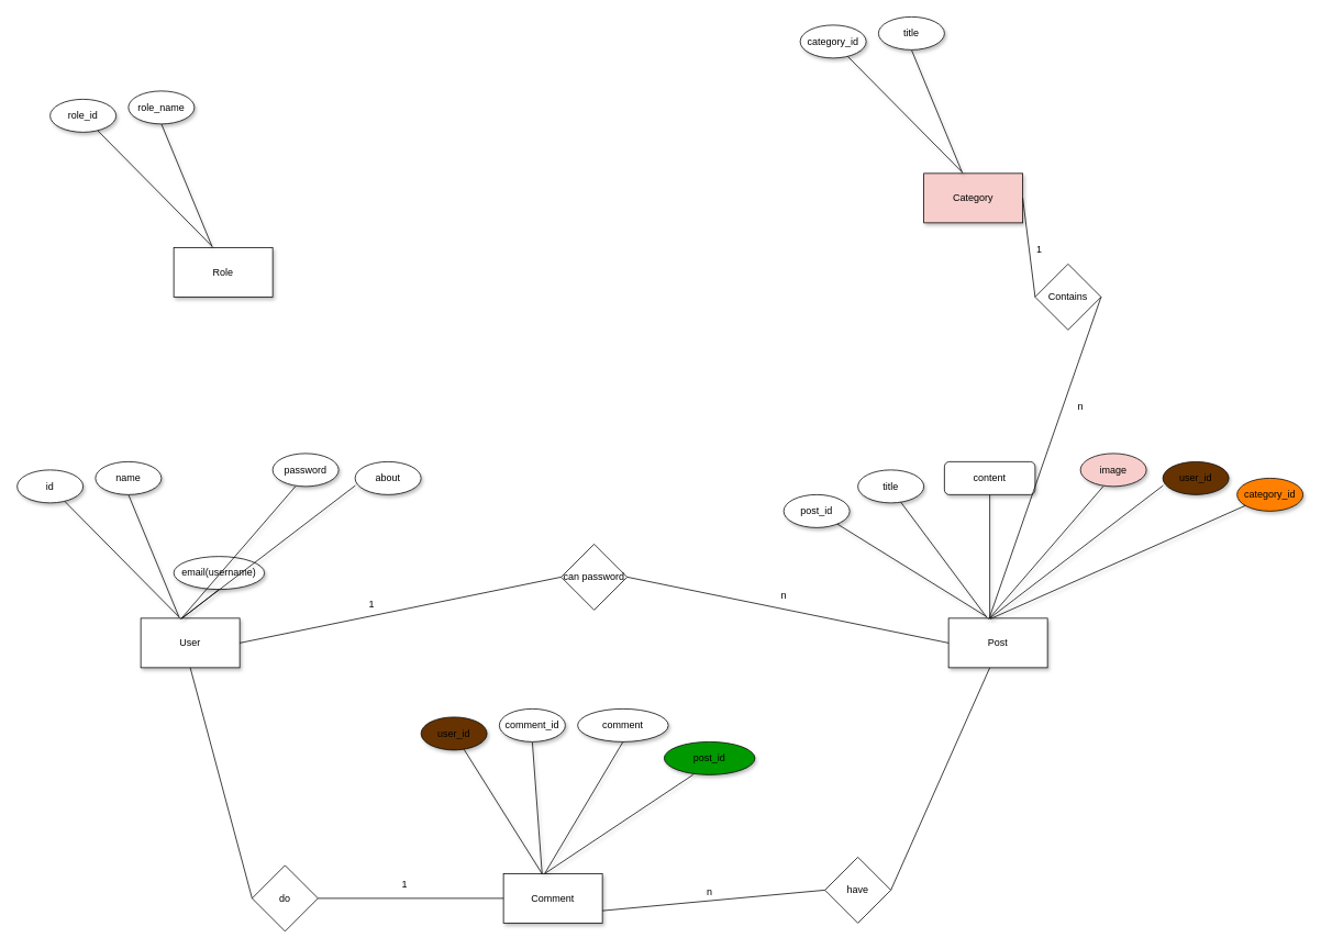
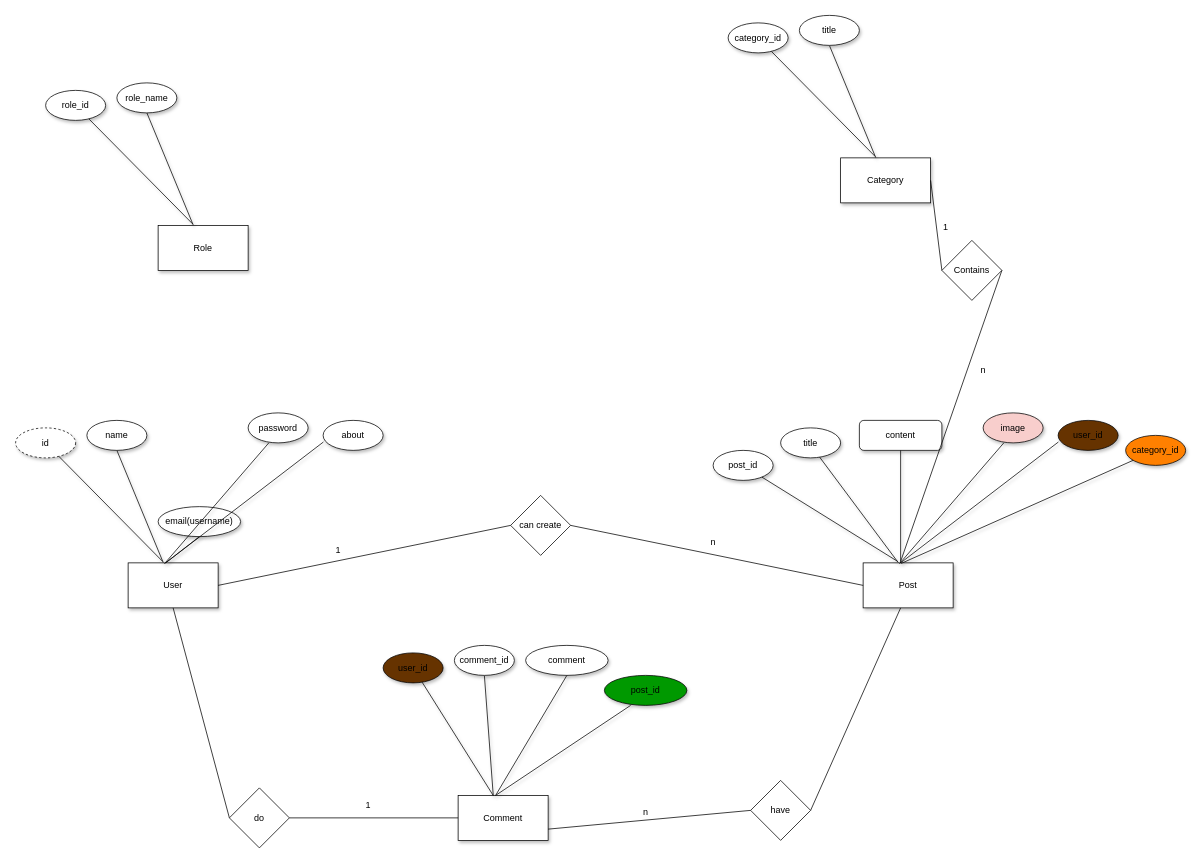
  <mxCell id="0" />
  <mxCell id="1" parent="0" />
  <mxCell id="2" value="User" style="rounded=0;whiteSpace=wrap;html=1;shadow=1;" vertex="1" parent="1"><mxGeometry x="170" y="750" width="120" height="60" as="geometry" /></mxCell>
  <mxCell id="3" value="" style="endArrow=none;html=1;rounded=0;exitX=0.39;exitY=-0.007;exitDx=0;exitDy=0;exitPerimeter=0;shadow=1;" edge="1" parent="1" source="2"><mxGeometry width="50" height="50" relative="1" as="geometry"><mxPoint x="185" y="730" as="sourcePoint" /><mxPoint x="155" y="600" as="targetPoint" /></mxGeometry></mxCell>
  <mxCell id="4" value="" style="endArrow=none;html=1;rounded=0;exitX=0.383;exitY=-0.033;exitDx=0;exitDy=0;exitPerimeter=0;shadow=1;" edge="1" parent="1" source="2" target="5"><mxGeometry width="50" height="50" relative="1" as="geometry"><mxPoint x="130" y="730" as="sourcePoint" /><mxPoint x="70" y="610" as="targetPoint" /><Array as="points" /></mxGeometry></mxCell>
- <mxCell id="5" value="id" style="ellipse;whiteSpace=wrap;html=1;shadow=1;" vertex="1" parent="1"><mxGeometry x="20" y="570" width="80" height="40" as="geometry" /></mxCell>
+ <mxCell id="5" value="id" style="ellipse;whiteSpace=wrap;html=1;shadow=1;dashed=1;" vertex="1" parent="1"><mxGeometry x="20" y="570" width="80" height="40" as="geometry" /></mxCell>
  <mxCell id="6" value="name" style="ellipse;whiteSpace=wrap;html=1;shadow=1;" vertex="1" parent="1"><mxGeometry x="115" y="560" width="80" height="40" as="geometry" /></mxCell>
  <mxCell id="7" value="password" style="ellipse;whiteSpace=wrap;html=1;shadow=1;" vertex="1" parent="1"><mxGeometry x="330" y="550" width="80" height="40" as="geometry" /></mxCell>
  <mxCell id="8" value="email(username)" style="ellipse;whiteSpace=wrap;html=1;shadow=1;" vertex="1" parent="1"><mxGeometry x="210" y="675" width="110" height="40" as="geometry" /></mxCell>
  <mxCell id="9" value="about&lt;br&gt;" style="ellipse;whiteSpace=wrap;html=1;shadow=1;" vertex="1" parent="1"><mxGeometry x="430" y="560" width="80" height="40" as="geometry" /></mxCell>
  <mxCell id="10" value="" style="endArrow=none;html=1;rounded=0;entryX=0.5;entryY=1;entryDx=0;entryDy=0;shadow=1;" edge="1" parent="1" target="8"><mxGeometry width="50" height="50" relative="1" as="geometry"><mxPoint x="220" y="750" as="sourcePoint" /><mxPoint x="240" y="600" as="targetPoint" /></mxGeometry></mxCell>
  <mxCell id="11" value="" style="endArrow=none;html=1;rounded=0;exitX=0.403;exitY=0.02;exitDx=0;exitDy=0;exitPerimeter=0;entryX=0.345;entryY=1.07;entryDx=0;entryDy=0;entryPerimeter=0;shadow=1;" edge="1" parent="1" source="2"><mxGeometry width="50" height="50" relative="1" as="geometry"><mxPoint x="235.84" y="730.02" as="sourcePoint" /><mxPoint x="357.6" y="590" as="targetPoint" /></mxGeometry></mxCell>
  <mxCell id="12" value="" style="endArrow=none;html=1;rounded=0;entryX=0.005;entryY=0.72;entryDx=0;entryDy=0;entryPerimeter=0;shadow=1;" edge="1" parent="1" target="9"><mxGeometry width="50" height="50" relative="1" as="geometry"><mxPoint x="220" y="750" as="sourcePoint" /><mxPoint x="400" y="650" as="targetPoint" /></mxGeometry></mxCell>
- <mxCell id="13" value="can password" style="rhombus;whiteSpace=wrap;html=1;" vertex="1" parent="1"><mxGeometry x="680" y="660" width="80" height="80" as="geometry" /></mxCell>
+ <mxCell id="13" value="can create" style="rhombus;whiteSpace=wrap;html=1;" vertex="1" parent="1"><mxGeometry x="680" y="660" width="80" height="80" as="geometry" /></mxCell>
  <mxCell id="14" value="Comment" style="rounded=0;whiteSpace=wrap;html=1;shadow=1;" vertex="1" parent="1"><mxGeometry x="610" y="1060" width="120" height="60" as="geometry" /></mxCell>
  <mxCell id="15" value="" style="endArrow=none;html=1;rounded=0;exitX=0.39;exitY=-0.007;exitDx=0;exitDy=0;exitPerimeter=0;shadow=1;entryX=0.5;entryY=1;entryDx=0;entryDy=0;" edge="1" parent="1" source="14" target="18"><mxGeometry width="50" height="50" relative="1" as="geometry"><mxPoint x="625" y="1040" as="sourcePoint" /><mxPoint x="595" y="910" as="targetPoint" /></mxGeometry></mxCell>
  <mxCell id="16" value="" style="endArrow=none;html=1;rounded=0;shadow=1;exitX=0.392;exitY=0.008;exitDx=0;exitDy=0;exitPerimeter=0;" edge="1" parent="1" source="14" target="17"><mxGeometry width="50" height="50" relative="1" as="geometry"><mxPoint x="650" y="1050" as="sourcePoint" /><mxPoint x="510" y="920" as="targetPoint" /><Array as="points" /></mxGeometry></mxCell>
  <mxCell id="17" value="user_id" style="ellipse;whiteSpace=wrap;html=1;shadow=1;fillColor=#663300;" vertex="1" parent="1"><mxGeometry x="510" y="870" width="80" height="40" as="geometry" /></mxCell>
  <mxCell id="18" value="comment_id" style="ellipse;whiteSpace=wrap;html=1;shadow=1;" vertex="1" parent="1"><mxGeometry x="605" y="860" width="80" height="40" as="geometry" /></mxCell>
  <mxCell id="19" value="comment" style="ellipse;whiteSpace=wrap;html=1;shadow=1;" vertex="1" parent="1"><mxGeometry x="700" y="860" width="110" height="40" as="geometry" /></mxCell>
  <mxCell id="20" value="" style="endArrow=none;html=1;rounded=0;entryX=0.5;entryY=1;entryDx=0;entryDy=0;shadow=1;" edge="1" parent="1" target="19"><mxGeometry width="50" height="50" relative="1" as="geometry"><mxPoint x="660" y="1060" as="sourcePoint" /><mxPoint x="680" y="910" as="targetPoint" /></mxGeometry></mxCell>
  <mxCell id="21" value="Post" style="rounded=0;whiteSpace=wrap;html=1;shadow=1;" vertex="1" parent="1"><mxGeometry x="1150" y="750" width="120" height="60" as="geometry" /></mxCell>
  <mxCell id="22" value="" style="endArrow=none;html=1;rounded=0;exitX=0.39;exitY=-0.007;exitDx=0;exitDy=0;exitPerimeter=0;shadow=1;entryX=0.65;entryY=0.975;entryDx=0;entryDy=0;entryPerimeter=0;" edge="1" parent="1" source="21" target="25"><mxGeometry width="50" height="50" relative="1" as="geometry"><mxPoint x="1165" y="730" as="sourcePoint" /><mxPoint x="1135" y="600" as="targetPoint" /></mxGeometry></mxCell>
  <mxCell id="23" value="" style="endArrow=none;html=1;rounded=0;exitX=0.383;exitY=-0.033;exitDx=0;exitDy=0;exitPerimeter=0;shadow=1;" edge="1" parent="1" source="21" target="24"><mxGeometry width="50" height="50" relative="1" as="geometry"><mxPoint x="1110" y="730" as="sourcePoint" /><mxPoint x="1050" y="610" as="targetPoint" /><Array as="points" /></mxGeometry></mxCell>
  <mxCell id="24" value="post_id" style="ellipse;whiteSpace=wrap;html=1;shadow=1;" vertex="1" parent="1"><mxGeometry x="950" y="600" width="80" height="40" as="geometry" /></mxCell>
  <mxCell id="25" value="title" style="ellipse;whiteSpace=wrap;html=1;shadow=1;" vertex="1" parent="1"><mxGeometry x="1040" y="570" width="80" height="40" as="geometry" /></mxCell>
  <mxCell id="26" value="image" style="ellipse;whiteSpace=wrap;html=1;shadow=1;fillColor=#f8cecc;" vertex="1" parent="1"><mxGeometry x="1310" y="550" width="80" height="40" as="geometry" /></mxCell>
  <mxCell id="27" value="content" style="whiteSpace=wrap;html=1;shadow=1;rounded=1;" vertex="1" parent="1"><mxGeometry x="1145" y="560" width="110" height="40" as="geometry" /></mxCell>
  <mxCell id="28" value="user_id" style="ellipse;whiteSpace=wrap;html=1;shadow=1;fillColor=#663300;" vertex="1" parent="1"><mxGeometry x="1410" y="560" width="80" height="40" as="geometry" /></mxCell>
  <mxCell id="29" value="" style="endArrow=none;html=1;rounded=0;entryX=0.5;entryY=1;entryDx=0;entryDy=0;shadow=1;" edge="1" parent="1" target="27"><mxGeometry width="50" height="50" relative="1" as="geometry"><mxPoint x="1200" y="750" as="sourcePoint" /><mxPoint x="1220" y="600" as="targetPoint" /></mxGeometry></mxCell>
  <mxCell id="30" value="" style="endArrow=none;html=1;rounded=0;exitX=0.403;exitY=0.02;exitDx=0;exitDy=0;exitPerimeter=0;entryX=0.345;entryY=1.07;entryDx=0;entryDy=0;entryPerimeter=0;shadow=1;" edge="1" parent="1" source="21"><mxGeometry width="50" height="50" relative="1" as="geometry"><mxPoint x="1215.84" y="730.02" as="sourcePoint" /><mxPoint x="1337.6" y="590" as="targetPoint" /></mxGeometry></mxCell>
  <mxCell id="31" value="" style="endArrow=none;html=1;rounded=0;entryX=0.005;entryY=0.72;entryDx=0;entryDy=0;entryPerimeter=0;shadow=1;" edge="1" parent="1" target="28"><mxGeometry width="50" height="50" relative="1" as="geometry"><mxPoint x="1200" y="750" as="sourcePoint" /><mxPoint x="1380" y="650" as="targetPoint" /></mxGeometry></mxCell>
  <mxCell id="32" value="" style="endArrow=none;html=1;rounded=0;exitX=0.422;exitY=0.013;exitDx=0;exitDy=0;exitPerimeter=0;shadow=1;" edge="1" parent="1" source="21" target="33"><mxGeometry width="50" height="50" relative="1" as="geometry"><mxPoint x="1531" y="848" as="sourcePoint" /><mxPoint x="1385" y="710" as="targetPoint" /><Array as="points" /></mxGeometry></mxCell>
  <mxCell id="33" value="category_id" style="ellipse;whiteSpace=wrap;html=1;shadow=1;fillColor=#FF8000;" vertex="1" parent="1"><mxGeometry x="1500" y="580" width="80" height="40" as="geometry" /></mxCell>
  <mxCell id="34" value="" style="endArrow=none;html=1;rounded=0;entryX=0;entryY=0.5;entryDx=0;entryDy=0;exitX=0.5;exitY=1;exitDx=0;exitDy=0;" edge="1" parent="1" source="2" target="35"><mxGeometry width="50" height="50" relative="1" as="geometry"><mxPoint x="260" y="820" as="sourcePoint" /><mxPoint x="340" y="950" as="targetPoint" /></mxGeometry></mxCell>
  <mxCell id="35" value="do" style="rhombus;whiteSpace=wrap;html=1;" vertex="1" parent="1"><mxGeometry x="305" y="1050" width="80" height="80" as="geometry" /></mxCell>
  <mxCell id="36" value="" style="endArrow=none;html=1;rounded=0;exitX=1;exitY=0.5;exitDx=0;exitDy=0;entryX=0;entryY=0.5;entryDx=0;entryDy=0;entryPerimeter=0;" edge="1" parent="1" source="35" target="14"><mxGeometry width="50" height="50" relative="1" as="geometry"><mxPoint x="380" y="1100" as="sourcePoint" /><mxPoint x="645" y="1240" as="targetPoint" /></mxGeometry></mxCell>
  <mxCell id="37" value="" style="endArrow=none;html=1;rounded=0;exitX=1;exitY=0.5;exitDx=0;exitDy=0;entryX=0;entryY=0.5;entryDx=0;entryDy=0;" edge="1" parent="1" target="13"><mxGeometry width="50" height="50" relative="1" as="geometry"><mxPoint x="290" y="780" as="sourcePoint" /><mxPoint x="560" y="940" as="targetPoint" /></mxGeometry></mxCell>
  <mxCell id="38" value="" style="endArrow=none;html=1;rounded=0;exitX=1;exitY=0.5;exitDx=0;exitDy=0;entryX=0;entryY=0.5;entryDx=0;entryDy=0;" edge="1" parent="1" target="21"><mxGeometry width="50" height="50" relative="1" as="geometry"><mxPoint x="760" y="700" as="sourcePoint" /><mxPoint x="1030" y="860" as="targetPoint" /></mxGeometry></mxCell>
  <mxCell id="39" value="have" style="rhombus;whiteSpace=wrap;html=1;" vertex="1" parent="1"><mxGeometry x="1000" y="1040" width="80" height="80" as="geometry" /></mxCell>
  <mxCell id="40" value="" style="endArrow=none;html=1;rounded=0;exitX=1;exitY=0.75;exitDx=0;exitDy=0;entryX=0;entryY=0.5;entryDx=0;entryDy=0;" edge="1" parent="1" source="14" target="39"><mxGeometry width="50" height="50" relative="1" as="geometry"><mxPoint x="775" y="1260" as="sourcePoint" /><mxPoint x="1165" y="1180" as="targetPoint" /></mxGeometry></mxCell>
  <mxCell id="41" value="" style="endArrow=none;html=1;rounded=0;exitX=1;exitY=0.5;exitDx=0;exitDy=0;entryX=0;entryY=0.5;entryDx=0;entryDy=0;" edge="1" parent="1" source="39"><mxGeometry width="50" height="50" relative="1" as="geometry"><mxPoint x="810" y="890" as="sourcePoint" /><mxPoint x="1200" y="810" as="targetPoint" /></mxGeometry></mxCell>
  <mxCell id="42" value="Role" style="rounded=0;whiteSpace=wrap;html=1;shadow=1;" vertex="1" parent="1"><mxGeometry x="210" y="300" width="120" height="60" as="geometry" /></mxCell>
  <mxCell id="43" value="" style="endArrow=none;html=1;rounded=0;exitX=0.39;exitY=-0.007;exitDx=0;exitDy=0;exitPerimeter=0;shadow=1;" edge="1" parent="1" source="42"><mxGeometry width="50" height="50" relative="1" as="geometry"><mxPoint x="225" y="280" as="sourcePoint" /><mxPoint x="195" y="150" as="targetPoint" /></mxGeometry></mxCell>
  <mxCell id="44" value="" style="endArrow=none;html=1;rounded=0;exitX=0.383;exitY=-0.033;exitDx=0;exitDy=0;exitPerimeter=0;shadow=1;" edge="1" parent="1" source="42" target="45"><mxGeometry width="50" height="50" relative="1" as="geometry"><mxPoint x="170" y="280" as="sourcePoint" /><mxPoint x="110" y="160" as="targetPoint" /><Array as="points" /></mxGeometry></mxCell>
  <mxCell id="45" value="role_id" style="ellipse;whiteSpace=wrap;html=1;shadow=1;" vertex="1" parent="1"><mxGeometry x="60" y="120" width="80" height="40" as="geometry" /></mxCell>
  <mxCell id="46" value="role_name" style="ellipse;whiteSpace=wrap;html=1;shadow=1;" vertex="1" parent="1"><mxGeometry x="155" y="110" width="80" height="40" as="geometry" /></mxCell>
- <mxCell id="47" value="Category" style="rounded=0;whiteSpace=wrap;html=1;shadow=1;fillColor=#f8cecc;" vertex="1" parent="1"><mxGeometry x="1120" y="210" width="120" height="60" as="geometry" /></mxCell>
+ <mxCell id="47" value="Category" style="rounded=0;whiteSpace=wrap;html=1;shadow=1;" vertex="1" parent="1"><mxGeometry x="1120" y="210" width="120" height="60" as="geometry" /></mxCell>
  <mxCell id="48" value="" style="endArrow=none;html=1;rounded=0;exitX=0.39;exitY=-0.007;exitDx=0;exitDy=0;exitPerimeter=0;shadow=1;" edge="1" parent="1" source="47"><mxGeometry width="50" height="50" relative="1" as="geometry"><mxPoint x="1135" y="190" as="sourcePoint" /><mxPoint x="1105" y="60" as="targetPoint" /></mxGeometry></mxCell>
  <mxCell id="49" value="" style="endArrow=none;html=1;rounded=0;exitX=0.383;exitY=-0.033;exitDx=0;exitDy=0;exitPerimeter=0;shadow=1;" edge="1" parent="1" source="47" target="50"><mxGeometry width="50" height="50" relative="1" as="geometry"><mxPoint x="1080" y="190" as="sourcePoint" /><mxPoint x="1020" y="70" as="targetPoint" /><Array as="points" /></mxGeometry></mxCell>
  <mxCell id="50" value="category_id" style="ellipse;whiteSpace=wrap;html=1;shadow=1;" vertex="1" parent="1"><mxGeometry x="970" y="30" width="80" height="40" as="geometry" /></mxCell>
  <mxCell id="51" value="title" style="ellipse;whiteSpace=wrap;html=1;shadow=1;" vertex="1" parent="1"><mxGeometry x="1065" y="20" width="80" height="40" as="geometry" /></mxCell>
  <mxCell id="52" value="Contains" style="rhombus;whiteSpace=wrap;html=1;" vertex="1" parent="1"><mxGeometry x="1255" y="320" width="80" height="80" as="geometry" /></mxCell>
  <mxCell id="53" value="1" style="text;html=1;align=center;verticalAlign=middle;resizable=0;points=[];autosize=1;strokeColor=none;fillColor=none;" vertex="1" parent="1"><mxGeometry x="435" y="718" width="30" height="30" as="geometry" /></mxCell>
  <mxCell id="54" value="1" style="text;html=1;align=center;verticalAlign=middle;resizable=0;points=[];autosize=1;strokeColor=none;fillColor=none;" vertex="1" parent="1"><mxGeometry x="475" y="1058" width="30" height="30" as="geometry" /></mxCell>
  <mxCell id="55" value="n" style="text;html=1;align=center;verticalAlign=middle;resizable=0;points=[];autosize=1;strokeColor=none;fillColor=none;" vertex="1" parent="1"><mxGeometry x="845" y="1068" width="30" height="30" as="geometry" /></mxCell>
  <mxCell id="56" value="n" style="text;html=1;align=center;verticalAlign=middle;resizable=0;points=[];autosize=1;strokeColor=none;fillColor=none;" vertex="1" parent="1"><mxGeometry x="935" y="708" width="30" height="30" as="geometry" /></mxCell>
  <mxCell id="57" value="" style="endArrow=none;html=1;rounded=0;exitX=0.417;exitY=-0.033;exitDx=0;exitDy=0;exitPerimeter=0;entryX=1;entryY=0.5;entryDx=0;entryDy=0;" edge="1" parent="1" source="21" target="52"><mxGeometry width="50" height="50" relative="1" as="geometry"><mxPoint x="1300" y="490" as="sourcePoint" /><mxPoint x="1390" y="320" as="targetPoint" /></mxGeometry></mxCell>
  <mxCell id="58" value="" style="endArrow=none;html=1;rounded=0;entryX=0;entryY=0.5;entryDx=0;entryDy=0;" edge="1" parent="1" target="52"><mxGeometry width="50" height="50" relative="1" as="geometry"><mxPoint x="1240" y="240" as="sourcePoint" /><mxPoint x="1370" y="110" as="targetPoint" /></mxGeometry></mxCell>
  <mxCell id="59" value="1" style="text;html=1;align=center;verticalAlign=middle;resizable=0;points=[];autosize=1;strokeColor=none;fillColor=none;" vertex="1" parent="1"><mxGeometry x="1245" y="288" width="30" height="30" as="geometry" /></mxCell>
  <mxCell id="60" value="n" style="text;html=1;align=center;verticalAlign=middle;resizable=0;points=[];autosize=1;strokeColor=none;fillColor=none;" vertex="1" parent="1"><mxGeometry x="1295" y="478" width="30" height="30" as="geometry" /></mxCell>
  <mxCell id="61" value="" style="endArrow=none;html=1;rounded=0;shadow=1;" edge="1" parent="1"><mxGeometry width="50" height="50" relative="1" as="geometry"><mxPoint x="660" y="1060" as="sourcePoint" /><mxPoint x="840" y="940" as="targetPoint" /></mxGeometry></mxCell>
  <mxCell id="62" value="post_id" style="ellipse;whiteSpace=wrap;html=1;shadow=1;fillColor=#009900;" vertex="1" parent="1"><mxGeometry x="805" y="900" width="110" height="40" as="geometry" /></mxCell>
